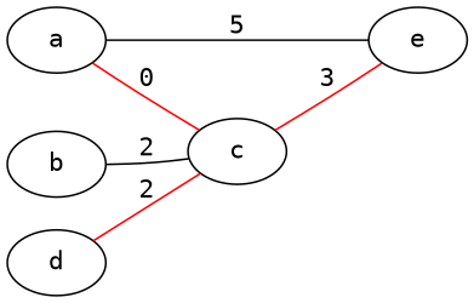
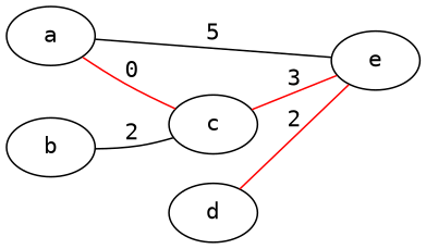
  strict graph {
    fontname="DejaVu Sans Mono"
    rankdir=LR
    node [fontname="DejaVu Sans Mono" style=vertex]
    edge [color=red fontname="DejaVu Sans Mono" style="edge" weight=2]
    a
    c
    e
    b
    d
    a -- c [label=0 weight=1]
    a -- e [color=black label=5 weight=5]
    c -- e [label=3 weight=3]
    b -- c [color=black label=2]
-   d -- c [label=2]
+   d -- e [label=2]
  }
